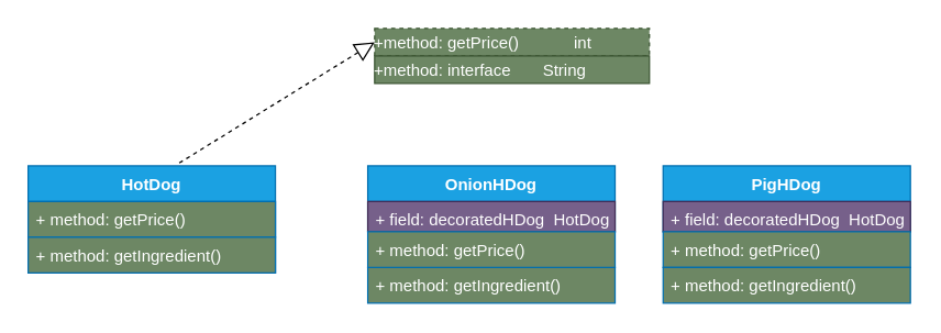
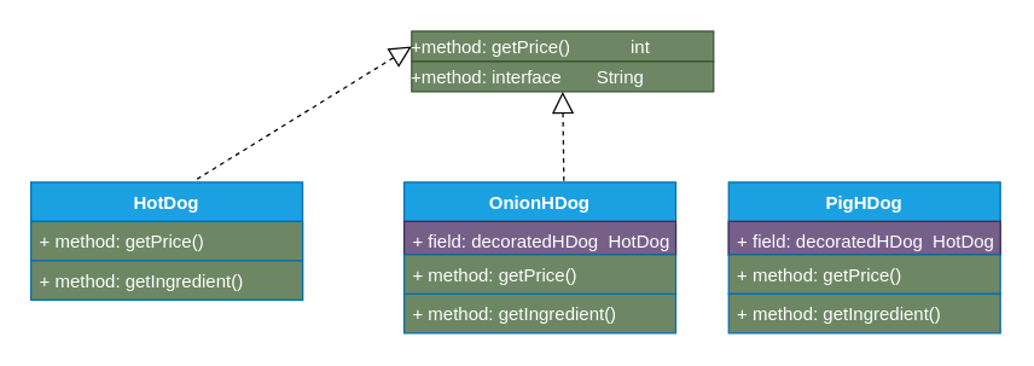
  <mxCell id="0" />
  <mxCell id="1" parent="0" />
- <mxCell id="2" value="&lt;p style=&quot;margin: 4px 0px 0px;&quot;&gt;+method: getPrice()&amp;nbsp; &amp;nbsp; &amp;nbsp; &amp;nbsp; &amp;nbsp; &amp;nbsp; int&lt;br&gt;&lt;/p&gt;" style="verticalAlign=top;align=left;overflow=fill;fontSize=12;fontFamily=Helvetica;html=1;fillColor=#6d8764;fontColor=#ffffff;strokeColor=#3A5431;dashed=1;" vertex="1" parent="1"><mxGeometry x="272.24" y="20" width="200" height="20" as="geometry" /></mxCell>
+ <mxCell id="2" value="&lt;p style=&quot;margin: 4px 0px 0px;&quot;&gt;+method: getPrice()&amp;nbsp; &amp;nbsp; &amp;nbsp; &amp;nbsp; &amp;nbsp; &amp;nbsp; int&lt;br&gt;&lt;/p&gt;" style="verticalAlign=top;align=left;overflow=fill;fontSize=12;fontFamily=Helvetica;html=1;fillColor=#6d8764;fontColor=#ffffff;strokeColor=#3A5431;" vertex="1" parent="1"><mxGeometry x="272.24" y="20" width="200" height="20" as="geometry" /></mxCell>
  <mxCell id="3" value="&lt;p style=&quot;margin: 4px 0px 0px;&quot;&gt;+method: interface&amp;nbsp; &amp;nbsp; &amp;nbsp; &amp;nbsp;String&lt;br&gt;&lt;br&gt;&lt;/p&gt;" style="verticalAlign=top;align=left;overflow=fill;fontSize=12;fontFamily=Helvetica;html=1;fillColor=#6d8764;fontColor=#ffffff;strokeColor=#3A5431;" vertex="1" parent="1"><mxGeometry x="272.24" y="40" width="200" height="20" as="geometry" /></mxCell>
  <mxCell id="4" value="HotDog" style="swimlane;fontStyle=1;align=center;verticalAlign=top;childLayout=stackLayout;horizontal=1;startSize=26;horizontalStack=0;resizeParent=1;resizeParentMax=0;resizeLast=0;collapsible=1;marginBottom=0;fillColor=#1ba1e2;fontColor=#ffffff;strokeColor=#006EAF;" vertex="1" parent="1"><mxGeometry x="20" y="120" width="180" height="78" as="geometry" /></mxCell>
  <mxCell id="5" value="+ method: getPrice()" style="text;strokeColor=#006EAF;fillColor=#6D8764;align=left;verticalAlign=top;spacingLeft=4;spacingRight=4;overflow=hidden;rotatable=0;points=[[0,0.5],[1,0.5]];portConstraint=eastwest;fontColor=#FFFFFF;" vertex="1" parent="4"><mxGeometry y="26" width="180" height="26" as="geometry" /></mxCell>
  <mxCell id="6" value="+ method: getIngredient()" style="text;strokeColor=#006EAF;fillColor=#6D8764;align=left;verticalAlign=top;spacingLeft=4;spacingRight=4;overflow=hidden;rotatable=0;points=[[0,0.5],[1,0.5]];portConstraint=eastwest;fontColor=#FFFFFF;" vertex="1" parent="4"><mxGeometry y="52" width="180" height="26" as="geometry" /></mxCell>
  <mxCell id="7" value="OnionHDog" style="swimlane;fontStyle=1;align=center;verticalAlign=top;childLayout=stackLayout;horizontal=1;startSize=26;horizontalStack=0;resizeParent=1;resizeParentMax=0;resizeLast=0;collapsible=1;marginBottom=0;fillColor=#1ba1e2;fontColor=#ffffff;strokeColor=#006EAF;" vertex="1" parent="1"><mxGeometry x="267.24" y="120" width="180" height="48" as="geometry" /></mxCell>
  <mxCell id="8" value="+ field: decoratedHDog  HotDog" style="text;strokeColor=#432D57;fillColor=#76608a;align=left;verticalAlign=top;spacingLeft=4;spacingRight=4;overflow=hidden;rotatable=0;points=[[0,0.5],[1,0.5]];portConstraint=eastwest;fontColor=#ffffff;" vertex="1" parent="7"><mxGeometry y="26" width="180" height="22" as="geometry" /></mxCell>
  <mxCell id="9" value="PigHDog" style="swimlane;fontStyle=1;align=center;verticalAlign=top;childLayout=stackLayout;horizontal=1;startSize=26;horizontalStack=0;resizeParent=1;resizeParentMax=0;resizeLast=0;collapsible=1;marginBottom=0;fillColor=#1ba1e2;fontColor=#ffffff;strokeColor=#006EAF;" vertex="1" parent="1"><mxGeometry x="482.24" y="120" width="180" height="48" as="geometry" /></mxCell>
  <mxCell id="10" value="+ field: decoratedHDog  HotDog" style="text;strokeColor=#432D57;fillColor=#76608a;align=left;verticalAlign=top;spacingLeft=4;spacingRight=4;overflow=hidden;rotatable=0;points=[[0,0.5],[1,0.5]];portConstraint=eastwest;fontColor=#ffffff;" vertex="1" parent="9"><mxGeometry y="26" width="180" height="22" as="geometry" /></mxCell>
  <mxCell id="11" value="" style="endArrow=block;dashed=1;endFill=0;endSize=12;html=1;rounded=0;entryX=0;entryY=0.5;entryDx=0;entryDy=0;exitX=0.432;exitY=-0.026;exitDx=0;exitDy=0;exitPerimeter=0;" edge="1" parent="1" target="2"><mxGeometry width="160" relative="1" as="geometry"><mxPoint x="130" y="117.972" as="sourcePoint" /><mxPoint x="261.74" y="30" as="targetPoint" /><Array as="points" /></mxGeometry></mxCell>
+ <mxCell id="12" value="" style="endArrow=block;dashed=1;endFill=0;endSize=12;html=1;rounded=0;entryX=0.5;entryY=1;entryDx=0;entryDy=0;exitX=0.588;exitY=-0.02;exitDx=0;exitDy=0;exitPerimeter=0;" edge="1" parent="1" source="7" target="3"><mxGeometry width="160" relative="1" as="geometry"><mxPoint x="112.24" y="18.2" as="sourcePoint" /><mxPoint x="271.74" y="-30" as="targetPoint" /><Array as="points" /></mxGeometry></mxCell>
  <mxCell id="13" value="+ method: getIngredient()" style="text;strokeColor=#006EAF;fillColor=#6D8764;align=left;verticalAlign=top;spacingLeft=4;spacingRight=4;overflow=hidden;rotatable=0;points=[[0,0.5],[1,0.5]];portConstraint=eastwest;fontColor=#FFFFFF;" vertex="1" parent="1"><mxGeometry x="267.24" y="194" width="180" height="26" as="geometry" /></mxCell>
  <mxCell id="14" value="+ method: getPrice()" style="text;strokeColor=#006EAF;fillColor=#6D8764;align=left;verticalAlign=top;spacingLeft=4;spacingRight=4;overflow=hidden;rotatable=0;points=[[0,0.5],[1,0.5]];portConstraint=eastwest;fontColor=#FFFFFF;" vertex="1" parent="1"><mxGeometry x="267.24" y="168" width="180" height="26" as="geometry" /></mxCell>
  <mxCell id="15" value="+ method: getPrice()" style="text;strokeColor=#006EAF;fillColor=#6D8764;align=left;verticalAlign=top;spacingLeft=4;spacingRight=4;overflow=hidden;rotatable=0;points=[[0,0.5],[1,0.5]];portConstraint=eastwest;fontColor=#FFFFFF;" vertex="1" parent="1"><mxGeometry x="482.24" y="168" width="180" height="26" as="geometry" /></mxCell>
  <mxCell id="16" value="+ method: getIngredient()" style="text;strokeColor=#006EAF;fillColor=#6D8764;align=left;verticalAlign=top;spacingLeft=4;spacingRight=4;overflow=hidden;rotatable=0;points=[[0,0.5],[1,0.5]];portConstraint=eastwest;fontColor=#FFFFFF;" vertex="1" parent="1"><mxGeometry x="482.24" y="194" width="180" height="26" as="geometry" /></mxCell>
